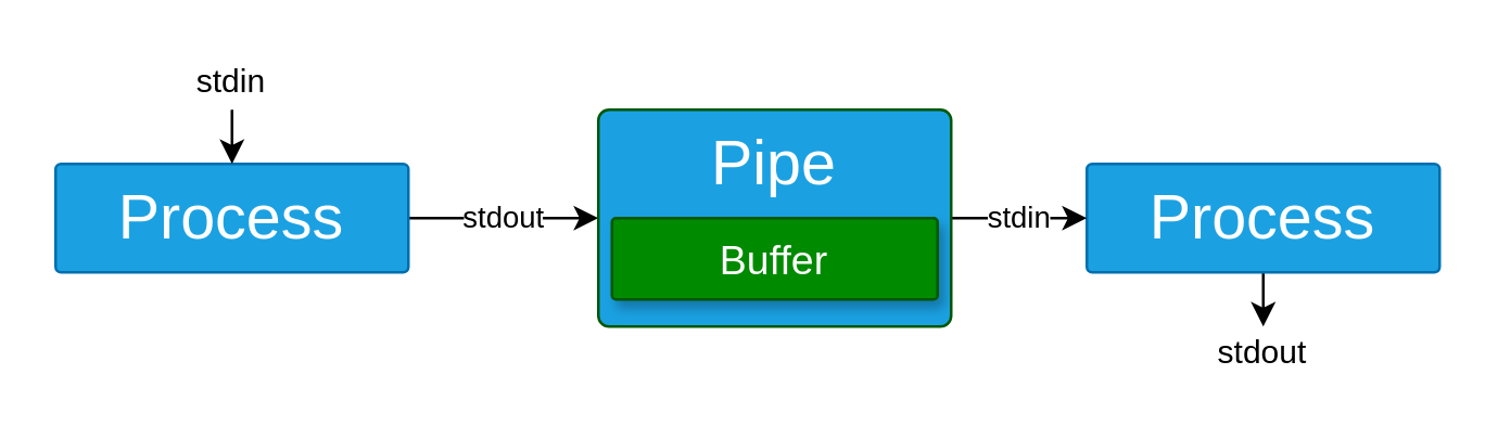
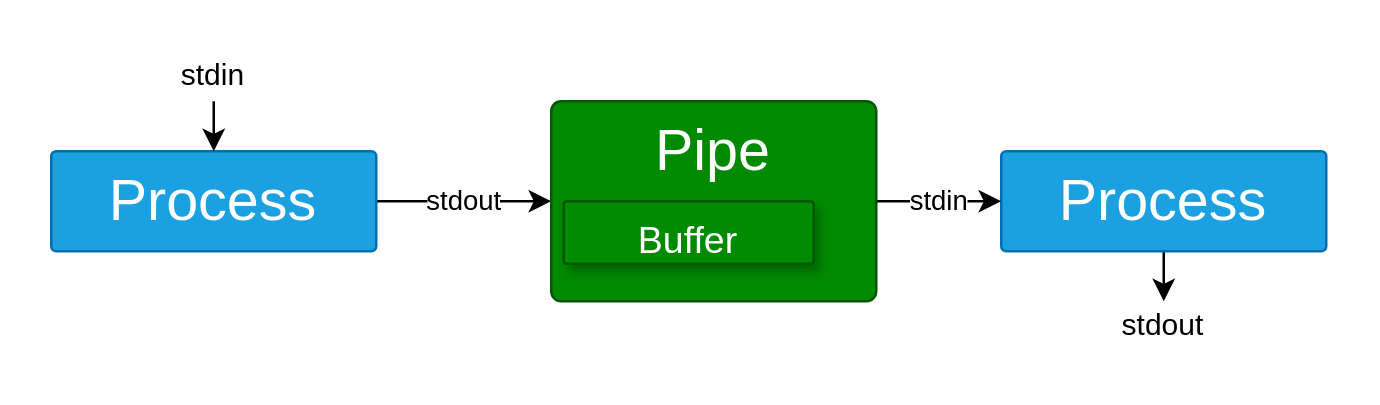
  <mxCell id="0" />
  <mxCell id="1" parent="0" />
  <mxCell id="2" value="stdout" style="edgeStyle=orthogonalEdgeStyle;rounded=0;orthogonalLoop=1;jettySize=auto;html=1;exitX=1;exitY=0.5;exitDx=0;exitDy=0;entryX=0;entryY=0.5;entryDx=0;entryDy=0;" edge="1" parent="1" source="3" target="9"><mxGeometry relative="1" as="geometry" /></mxCell>
  <mxCell id="3" value="&lt;font style=&quot;font-size: 23px&quot;&gt;Process&lt;br&gt;&lt;/font&gt;" style="rounded=1;whiteSpace=wrap;html=1;verticalAlign=top;arcSize=5;fillColor=#1ba1e2;strokeColor=#006EAF;fontColor=#ffffff;" vertex="1" parent="1"><mxGeometry y="60" width="130" height="40" as="geometry" x="20" /></mxCell>
  <mxCell id="4" value="" style="endArrow=classic;html=1;entryX=0.5;entryY=0;entryDx=0;entryDy=0;exitX=0.5;exitY=1;exitDx=0;exitDy=0;" edge="1" parent="1" source="5" target="3"><mxGeometry width="50" height="50" relative="1" as="geometry"><mxPoint x="65" as="sourcePoint" y="20" /><mxPoint x="60" y="-10" as="targetPoint" /></mxGeometry></mxCell>
  <mxCell id="5" value="stdin" style="text;html=1;strokeColor=none;fillColor=none;align=center;verticalAlign=middle;whiteSpace=wrap;rounded=0;" vertex="1" parent="1"><mxGeometry x="65" width="40" height="20" as="geometry" y="20" /></mxCell>
  <mxCell id="6" style="edgeStyle=orthogonalEdgeStyle;rounded=0;orthogonalLoop=1;jettySize=auto;html=1;exitX=0.5;exitY=1;exitDx=0;exitDy=0;entryX=0.5;entryY=0;entryDx=0;entryDy=0;" edge="1" parent="1" source="7" target="11"><mxGeometry relative="1" as="geometry" /></mxCell>
  <mxCell id="7" value="&lt;font style=&quot;font-size: 23px&quot;&gt;Process&lt;br&gt;&lt;/font&gt;" style="rounded=1;whiteSpace=wrap;html=1;verticalAlign=top;arcSize=5;fillColor=#1ba1e2;strokeColor=#006EAF;fontColor=#ffffff;" vertex="1" parent="1"><mxGeometry x="400" y="60" width="130" height="40" as="geometry" /></mxCell>
  <mxCell id="8" value="stdin" style="endArrow=classic;html=1;entryX=0;entryY=0.5;entryDx=0;entryDy=0;exitX=1;exitY=0.5;exitDx=0;exitDy=0;" edge="1" parent="1" source="9" target="7"><mxGeometry width="50" height="50" relative="1" as="geometry"><mxPoint x="285" y="170" as="sourcePoint" /><mxPoint x="280" y="150" as="targetPoint" /></mxGeometry></mxCell>
- <mxCell id="9" value="&lt;font style=&quot;font-size: 23px&quot;&gt;Pipe&lt;br&gt;&lt;/font&gt;" style="rounded=1;whiteSpace=wrap;html=1;verticalAlign=top;arcSize=5;fillColor=#1ba1e2;strokeColor=#005700;fontColor=#ffffff;" vertex="1" parent="1"><mxGeometry x="220" y="40" width="130" height="80" as="geometry" /></mxCell>
- <mxCell id="10" value="&lt;font&gt;&lt;font style=&quot;font-size: 15px&quot;&gt;Buffer&lt;/font&gt;&lt;br&gt;&lt;/font&gt;" style="rounded=1;whiteSpace=wrap;html=1;verticalAlign=top;arcSize=5;fillColor=#008a00;strokeColor=#005700;fontColor=#ffffff;shadow=1;" vertex="1" parent="1"><mxGeometry x="225" y="80" width="120" height="30" as="geometry" /></mxCell>
+ <mxCell id="9" value="&lt;font style=&quot;font-size: 23px&quot;&gt;Pipe&lt;br&gt;&lt;/font&gt;" style="rounded=1;whiteSpace=wrap;html=1;verticalAlign=top;arcSize=5;fillColor=#008a00;strokeColor=#005700;fontColor=#ffffff;" vertex="1" parent="1"><mxGeometry x="220" y="40" width="130" height="80" as="geometry" /></mxCell>
+ <mxCell id="10" value="&lt;font&gt;&lt;font style=&quot;font-size: 15px&quot;&gt;Buffer&lt;/font&gt;&lt;br&gt;&lt;/font&gt;" style="rounded=1;whiteSpace=wrap;html=1;verticalAlign=top;arcSize=5;fillColor=#008a00;strokeColor=#005700;fontColor=#ffffff;shadow=1;" vertex="1" parent="1"><mxGeometry x="225" y="80" width="100" height="25" as="geometry" /></mxCell>
  <mxCell id="11" value="stdout" style="text;html=1;strokeColor=none;fillColor=none;align=center;verticalAlign=middle;whiteSpace=wrap;rounded=0;" vertex="1" parent="1"><mxGeometry x="445" y="120" width="40" height="20" as="geometry" /></mxCell>
